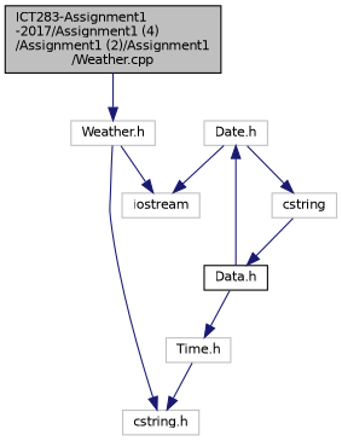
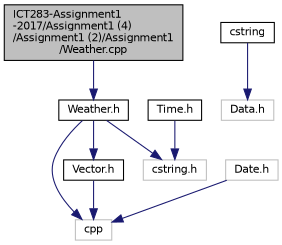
  digraph {
    node [color=black fillcolor=white fontname=Helvetica fontsize=10 shape=record style=filled]
    edge [color=midnightblue fontname=Helvetica fontsize=10 labelfontname=Helvetica labelfontsize=10 style=solid]
    n1 [fillcolor=grey75 fontcolor=black height=0.2 label="ICT283-Assignment1\l-2017/Assignment1 (4)\l/Assignment1 (2)/Assignment1\l/Weather.cpp" width=0.4]
-   n2 [color=grey75 height=0.2 label="Weather.h" width=0.4]
-   n3 [color=grey75 height=0.2 label=iostream width=0.4]
+   n2 [height=0.2 label="Weather.h" width=0.4]
+   n3 [color=grey75 height=0.2 label=cpp width=0.4]
    n4 [color=grey75 height=0.2 label="cstring.h" width=0.4]
-   n6 [height=0.2 label="Data.h" width=0.4]
-   n7 [color=grey75 height=0.2 label="Time.h" width=0.4]
+   n5 [height=0.2 label="Vector.h" width=0.4]
+   n6 [color=grey75 height=0.2 label="Data.h" width=0.4]
+   n7 [height=0.2 label="Time.h" width=0.4]
    n8 [color=grey75 height=0.2 label="Date.h" width=0.4]
-   n9 [color=grey75 height=0.2 label=cstring width=0.4]
+   n9 [height=0.2 label=cstring width=0.4]
    n1 -> n2
    n2 -> n3
    n2 -> n4
-   n6 -> n7
-   n6 -> n8
+   n2 -> n5
+   n5 -> n3
    n7 -> n4
    n8 -> n3
-   n8 -> n9
    n9 -> n6
  }
